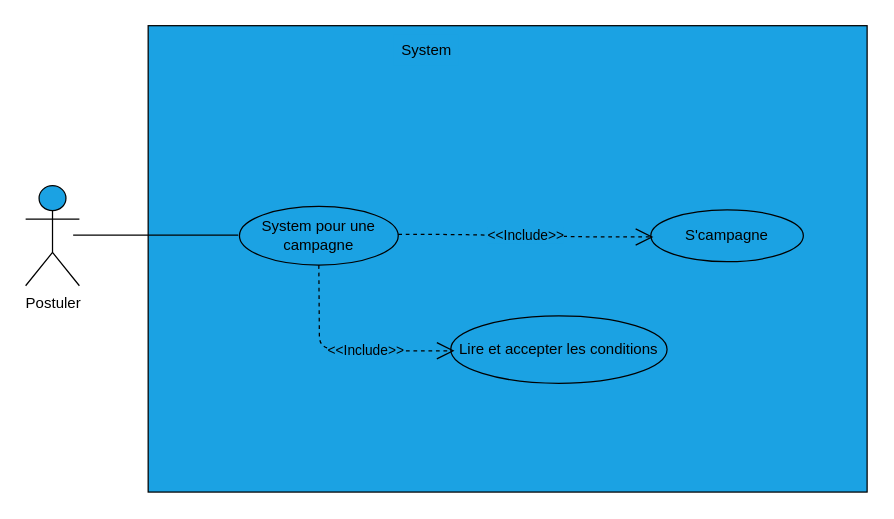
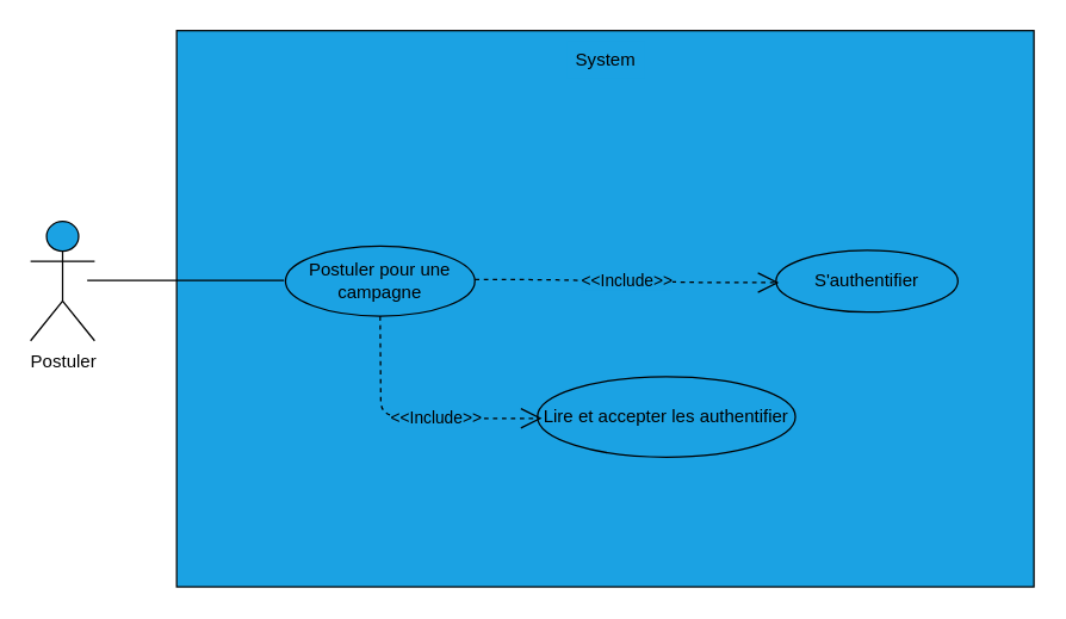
  <mxCell id="0" />
  <mxCell id="1" parent="0" />
  <mxCell id="2" value="Postuler" style="shape=umlActor;verticalLabelPosition=bottom;verticalAlign=top;html=1;outlineConnect=0;strokeColor=#000000;fontColor=#000000;fillColor=#1BA2E3;" parent="1" vertex="1"><mxGeometry x="20" y="148" width="43" height="80" as="geometry" /></mxCell>
  <mxCell id="3" value="" style="rounded=0;whiteSpace=wrap;html=1;strokeColor=#000000;fontColor=#000000;fillColor=#1BA2E3;" parent="1" vertex="1"><mxGeometry x="118" y="20" width="575" height="373" as="geometry" /></mxCell>
- <mxCell id="4" value="System" style="rounded=0;whiteSpace=wrap;html=1;strokeColor=none;fontColor=#000000;fillColor=#1BA2E3;" parent="1" vertex="1"><mxGeometry x="314.5" y="27" width="52" height="25" as="geometry" /></mxCell>
+ <mxCell id="4" value="System" style="rounded=0;whiteSpace=wrap;html=1;strokeColor=none;fontColor=#000000;fillColor=#1BA2E3;" parent="1" vertex="1"><mxGeometry x="379.5" y="27" width="52" height="25" as="geometry" /></mxCell>
  <mxCell id="5" value="" style="endArrow=none;html=1;fontColor=#000000;strokeColor=#000000;" parent="1" edge="1"><mxGeometry width="50" height="50" relative="1" as="geometry"><mxPoint x="58" y="187.44" as="sourcePoint" /><mxPoint x="190" y="187.44" as="targetPoint" /></mxGeometry></mxCell>
- <mxCell id="6" value="System pour une campagne" style="ellipse;whiteSpace=wrap;html=1;strokeColor=#000000;fontColor=#000000;fillColor=#1BA2E3;" parent="1" vertex="1"><mxGeometry x="191" y="164.5" width="127" height="47" as="geometry" /></mxCell>
- <mxCell id="7" value="S'campagne" style="ellipse;whiteSpace=wrap;html=1;strokeColor=#000000;fontColor=#000000;fillColor=#1BA2E3;" parent="1" vertex="1"><mxGeometry x="520" y="167.25" width="122" height="41.5" as="geometry" /></mxCell>
+ <mxCell id="6" value="Postuler pour une campagne" style="ellipse;whiteSpace=wrap;html=1;strokeColor=#000000;fontColor=#000000;fillColor=#1BA2E3;" parent="1" vertex="1"><mxGeometry x="191" y="164.5" width="127" height="47" as="geometry" /></mxCell>
+ <mxCell id="7" value="S'authentifier" style="ellipse;whiteSpace=wrap;html=1;strokeColor=#000000;fontColor=#000000;fillColor=#1BA2E3;" parent="1" vertex="1"><mxGeometry x="520" y="167.25" width="122" height="41.5" as="geometry" /></mxCell>
  <mxCell id="8" value="&amp;lt;&amp;lt;Include&amp;gt;&amp;gt;" style="endArrow=open;endSize=12;dashed=1;html=1;strokeColor=#000000;fontColor=#000000;labelBackgroundColor=#1BA2E3;strokeWidth=1;" parent="1" edge="1"><mxGeometry width="160" relative="1" as="geometry"><mxPoint x="318" y="187" as="sourcePoint" /><mxPoint x="522" y="189" as="targetPoint" /><Array as="points"><mxPoint x="363" y="187" /><mxPoint x="476" y="189" /></Array></mxGeometry></mxCell>
- <mxCell id="9" value="&lt;font color=&quot;#000000&quot;&gt;Lire et accepter les conditions&lt;/font&gt;" style="ellipse;whiteSpace=wrap;html=1;fillColor=#1BA2E3;strokeColor=#000000;" vertex="1" parent="1"><mxGeometry x="360" y="252" width="173" height="54" as="geometry" /></mxCell>
+ <mxCell id="9" value="&lt;font color=&quot;#000000&quot;&gt;Lire et accepter les authentifier&lt;/font&gt;" style="ellipse;whiteSpace=wrap;html=1;fillColor=#1BA2E3;strokeColor=#000000;" vertex="1" parent="1"><mxGeometry x="360" y="252" width="173" height="54" as="geometry" /></mxCell>
  <mxCell id="10" value="&amp;lt;&amp;lt;Include&amp;gt;&amp;gt;" style="endArrow=open;endSize=12;dashed=1;html=1;strokeColor=#000000;fontColor=#000000;labelBackgroundColor=#1BA2E3;strokeWidth=1;exitX=0.5;exitY=1;exitDx=0;exitDy=0;" edge="1" parent="1" source="6"><mxGeometry x="0.187" y="-1" width="160" relative="1" as="geometry"><mxPoint x="159" y="278" as="sourcePoint" /><mxPoint x="363" y="280" as="targetPoint" /><Array as="points"><mxPoint x="255" y="278" /><mxPoint x="317" y="280" /></Array><mxPoint as="offset" /></mxGeometry></mxCell>
